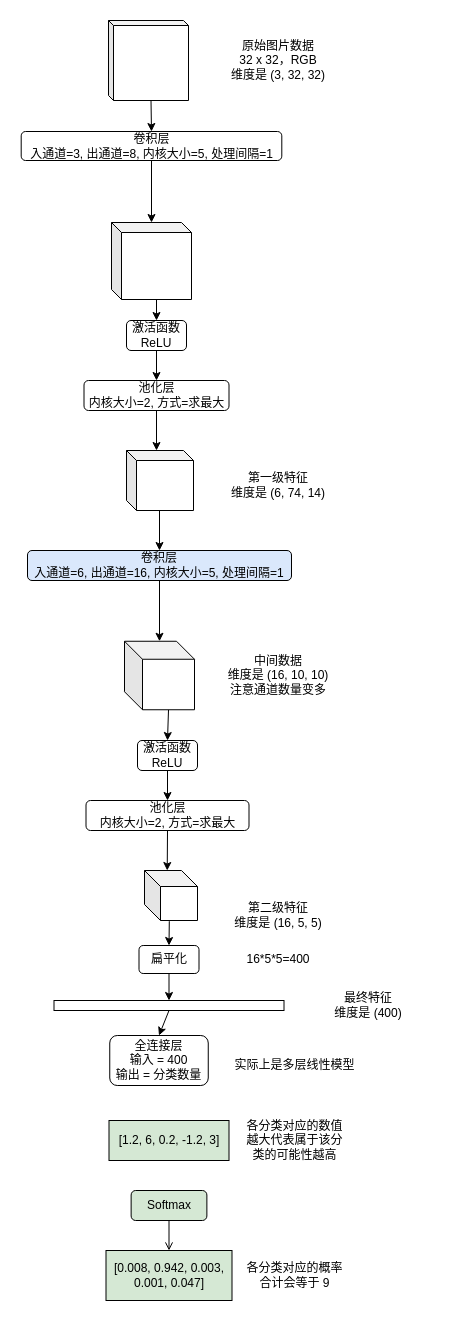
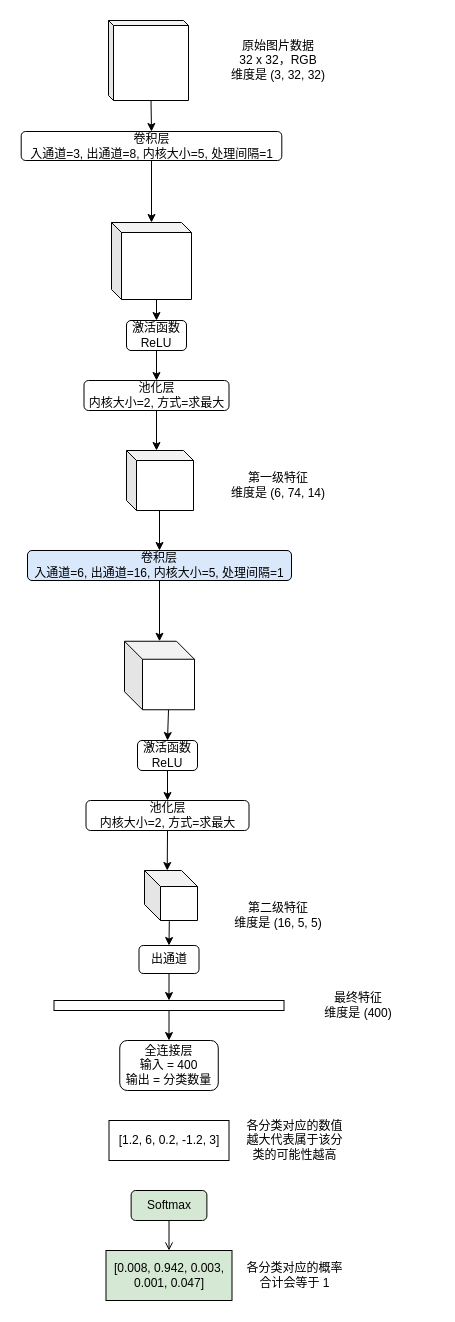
  <mxCell id="0" />
  <mxCell id="1" parent="0" />
  <mxCell id="2" style="edgeStyle=none;rounded=0;orthogonalLoop=1;jettySize=auto;html=1;exitX=0;exitY=0;exitDx=42.5;exitDy=80;exitPerimeter=0;entryX=0.5;entryY=0;entryDx=0;entryDy=0;" parent="1" source="3" target="6" edge="1"><mxGeometry relative="1" as="geometry" /></mxCell>
  <mxCell id="3" value="" style="shape=cube;whiteSpace=wrap;html=1;boundedLbl=1;backgroundOutline=1;darkOpacity=0.05;darkOpacity2=0.1;size=5;" parent="1" vertex="1"><mxGeometry x="108" y="20" width="80" height="80" as="geometry" /></mxCell>
  <mxCell id="4" value="原始图片数据&lt;br&gt;32 x 32，RGB&lt;br&gt;维度是 (3, 32, 32)" style="text;html=1;strokeColor=none;fillColor=none;align=center;verticalAlign=middle;whiteSpace=wrap;rounded=0;" parent="1" vertex="1"><mxGeometry x="213" y="35" width="130" height="50" as="geometry" /></mxCell>
  <mxCell id="5" style="edgeStyle=none;rounded=0;orthogonalLoop=1;jettySize=auto;html=1;exitX=0.5;exitY=1;exitDx=0;exitDy=0;entryX=0;entryY=0;entryDx=35;entryDy=0;entryPerimeter=0;" parent="1" source="6" edge="1"><mxGeometry relative="1" as="geometry"><mxPoint x="151" y="222" as="targetPoint" /></mxGeometry></mxCell>
  <mxCell id="6" value="卷积层&lt;br&gt;&amp;nbsp;入通道=3, 出通道=8,&amp;nbsp;内核大小=5, 处理间隔=1&amp;nbsp;" style="rounded=1;whiteSpace=wrap;html=1;" parent="1" vertex="1"><mxGeometry x="20.69" y="131" width="260.62" height="29" as="geometry" /></mxCell>
  <mxCell id="7" style="edgeStyle=none;rounded=0;orthogonalLoop=1;jettySize=auto;html=1;exitX=0;exitY=0;exitDx=45;exitDy=77;exitPerimeter=0;entryX=0.5;entryY=0;entryDx=0;entryDy=0;" parent="1" source="8" target="15" edge="1"><mxGeometry relative="1" as="geometry" /></mxCell>
  <mxCell id="8" value="" style="shape=cube;whiteSpace=wrap;html=1;boundedLbl=1;backgroundOutline=1;darkOpacity=0.05;darkOpacity2=0.1;size=10;" parent="1" vertex="1"><mxGeometry x="111" y="222" width="80" height="77" as="geometry" /></mxCell>
  <mxCell id="9" style="edgeStyle=none;rounded=0;orthogonalLoop=1;jettySize=auto;html=1;exitX=0.5;exitY=1;exitDx=0;exitDy=0;entryX=0;entryY=0;entryDx=30;entryDy=0;entryPerimeter=0;" parent="1" source="10" target="12" edge="1"><mxGeometry relative="1" as="geometry" /></mxCell>
  <mxCell id="10" value="池化层&lt;br&gt;内核大小=2, 方式=求最大" style="rounded=1;whiteSpace=wrap;html=1;" parent="1" vertex="1"><mxGeometry x="83.5" y="380" width="145" height="30" as="geometry" /></mxCell>
  <mxCell id="11" style="edgeStyle=none;rounded=0;orthogonalLoop=1;jettySize=auto;html=1;entryX=0.5;entryY=0;entryDx=0;entryDy=0;" parent="1" target="17" edge="1"><mxGeometry relative="1" as="geometry"><mxPoint x="159" y="510" as="sourcePoint" /></mxGeometry></mxCell>
  <mxCell id="12" value="" style="shape=cube;whiteSpace=wrap;html=1;boundedLbl=1;backgroundOutline=1;darkOpacity=0.05;darkOpacity2=0.1;size=10;" parent="1" vertex="1"><mxGeometry x="126" y="450" width="67" height="60" as="geometry" /></mxCell>
  <mxCell id="13" value="第一级特征&lt;br&gt;维度是 (6, 74, 14)" style="text;html=1;strokeColor=none;fillColor=none;align=center;verticalAlign=middle;whiteSpace=wrap;rounded=0;" parent="1" vertex="1"><mxGeometry x="213" y="460" width="130" height="50" as="geometry" /></mxCell>
  <mxCell id="14" style="edgeStyle=none;rounded=0;orthogonalLoop=1;jettySize=auto;html=1;exitX=0.5;exitY=1;exitDx=0;exitDy=0;entryX=0.5;entryY=0;entryDx=0;entryDy=0;" parent="1" source="15" target="10" edge="1"><mxGeometry relative="1" as="geometry" /></mxCell>
  <mxCell id="15" value="激活函数&lt;br&gt;ReLU" style="rounded=1;whiteSpace=wrap;html=1;" parent="1" vertex="1"><mxGeometry x="126" y="320" width="60" height="30" as="geometry" /></mxCell>
  <mxCell id="16" style="edgeStyle=none;rounded=0;orthogonalLoop=1;jettySize=auto;html=1;exitX=0.5;exitY=1;exitDx=0;exitDy=0;" parent="1" source="17" target="20" edge="1"><mxGeometry relative="1" as="geometry" /></mxCell>
  <mxCell id="17" value="卷积层&lt;br&gt;&amp;nbsp;入通道=6, 出通道=16,&amp;nbsp;内核大小=5, 处理间隔=1&amp;nbsp;" style="rounded=1;whiteSpace=wrap;html=1;fillColor=#dae8fc;" parent="1" vertex="1"><mxGeometry x="27" y="550" width="264" height="30" as="geometry" /></mxCell>
- <mxCell id="18" value="中间数据&lt;br&gt;维度是 (16, 10, 10)&lt;br&gt;注意通道数量变多" style="text;html=1;strokeColor=none;fillColor=none;align=center;verticalAlign=middle;whiteSpace=wrap;rounded=0;" parent="1" vertex="1"><mxGeometry x="213" y="650" width="130" height="50" as="geometry" /></mxCell>
  <mxCell id="19" style="edgeStyle=none;rounded=0;orthogonalLoop=1;jettySize=auto;html=1;exitX=0;exitY=0;exitDx=44;exitDy=68.5;exitPerimeter=0;entryX=0.5;entryY=0;entryDx=0;entryDy=0;" parent="1" source="20" target="24" edge="1"><mxGeometry relative="1" as="geometry" /></mxCell>
  <mxCell id="20" value="" style="shape=cube;whiteSpace=wrap;html=1;boundedLbl=1;backgroundOutline=1;darkOpacity=0.05;darkOpacity2=0.1;size=18;" parent="1" vertex="1"><mxGeometry x="124" y="640.75" width="70" height="68.5" as="geometry" /></mxCell>
  <mxCell id="21" style="edgeStyle=none;rounded=0;orthogonalLoop=1;jettySize=auto;html=1;exitX=0.5;exitY=1;exitDx=0;exitDy=0;entryX=0.429;entryY=0;entryDx=0;entryDy=0;entryPerimeter=0;" parent="1" source="22" target="26" edge="1"><mxGeometry relative="1" as="geometry" /></mxCell>
  <mxCell id="22" value="池化层&lt;br&gt;内核大小=2, 方式=求最大" style="rounded=1;whiteSpace=wrap;html=1;" parent="1" vertex="1"><mxGeometry x="85.5" y="800" width="163" height="30" as="geometry" /></mxCell>
  <mxCell id="23" style="edgeStyle=none;rounded=0;orthogonalLoop=1;jettySize=auto;html=1;entryX=0.5;entryY=0;entryDx=0;entryDy=0;" parent="1" source="24" target="22" edge="1"><mxGeometry relative="1" as="geometry" /></mxCell>
  <mxCell id="24" value="激活函数&lt;br&gt;ReLU" style="rounded=1;whiteSpace=wrap;html=1;" parent="1" vertex="1"><mxGeometry x="137" y="740" width="60" height="30" as="geometry" /></mxCell>
  <mxCell id="25" style="edgeStyle=none;rounded=0;orthogonalLoop=1;jettySize=auto;html=1;exitX=0.468;exitY=1.014;exitDx=0;exitDy=0;exitPerimeter=0;entryX=0.5;entryY=0;entryDx=0;entryDy=0;" parent="1" source="26" target="31" edge="1"><mxGeometry relative="1" as="geometry" /></mxCell>
  <mxCell id="26" value="" style="shape=cube;whiteSpace=wrap;html=1;boundedLbl=1;backgroundOutline=1;darkOpacity=0.05;darkOpacity2=0.1;size=16;" parent="1" vertex="1"><mxGeometry x="144" y="870" width="53" height="50" as="geometry" /></mxCell>
  <mxCell id="27" value="第二级特征&lt;br&gt;维度是 (16, 5, 5)" style="text;html=1;strokeColor=none;fillColor=none;align=center;verticalAlign=middle;whiteSpace=wrap;rounded=0;" parent="1" vertex="1"><mxGeometry x="213" y="890" width="130" height="50" as="geometry" /></mxCell>
  <mxCell id="28" style="edgeStyle=none;rounded=0;orthogonalLoop=1;jettySize=auto;html=1;exitX=0.5;exitY=1;exitDx=0;exitDy=0;entryX=0.5;entryY=0;entryDx=0;entryDy=0;" parent="1" source="29" target="34" edge="1"><mxGeometry relative="1" as="geometry" /></mxCell>
  <mxCell id="29" value="" style="rounded=0;whiteSpace=wrap;html=1;" parent="1" vertex="1"><mxGeometry x="53.5" y="1000" width="230" height="10" as="geometry" /></mxCell>
  <mxCell id="30" style="edgeStyle=none;rounded=0;orthogonalLoop=1;jettySize=auto;html=1;exitX=0.5;exitY=1;exitDx=0;exitDy=0;entryX=0.5;entryY=0;entryDx=0;entryDy=0;" parent="1" source="31" target="29" edge="1"><mxGeometry relative="1" as="geometry" /></mxCell>
- <mxCell id="31" value="扁平化" style="rounded=1;whiteSpace=wrap;html=1;" parent="1" vertex="1"><mxGeometry x="138.5" y="945" width="60" height="28" as="geometry" /></mxCell>
- <mxCell id="32" value="最终特征&lt;br&gt;维度是 (400)" style="text;html=1;strokeColor=none;fillColor=none;align=center;verticalAlign=middle;whiteSpace=wrap;rounded=0;" parent="1" vertex="1"><mxGeometry x="303" y="980" width="130" height="50" as="geometry" /></mxCell>
- <mxCell id="33" value="16*5*5=400" style="text;html=1;strokeColor=none;fillColor=none;align=center;verticalAlign=middle;whiteSpace=wrap;rounded=0;" parent="1" vertex="1"><mxGeometry x="238.25" y="949" width="79.5" height="20" as="geometry" /></mxCell>
- <mxCell id="34" value="全连接层&lt;br&gt;输入 = 400&lt;br&gt;输出 = 分类数量" style="rounded=1;whiteSpace=wrap;html=1;" parent="1" vertex="1"><mxGeometry x="109.25" y="1035" width="98.5" height="50" as="geometry" /></mxCell>
- <mxCell id="35" value="实际上是多层线性模型" style="text;html=1;strokeColor=none;fillColor=none;align=center;verticalAlign=middle;whiteSpace=wrap;rounded=0;" parent="1" vertex="1"><mxGeometry x="226.5" y="1055" width="135.25" height="20" as="geometry" /></mxCell>
- <mxCell id="36" value="[1.2, 6, 0.2, -1.2, 3]" style="rounded=0;whiteSpace=wrap;html=1;fillColor=#d5e8d4;" parent="1" vertex="1"><mxGeometry x="108.5" y="1120" width="120" height="40" as="geometry" /></mxCell>
+ <mxCell id="31" value="出通道" style="rounded=1;whiteSpace=wrap;html=1;" parent="1" vertex="1"><mxGeometry x="138.5" y="945" width="60" height="28" as="geometry" /></mxCell>
+ <mxCell id="32" value="最终特征&lt;br&gt;维度是 (400)" style="text;html=1;strokeColor=none;fillColor=none;align=center;verticalAlign=middle;whiteSpace=wrap;rounded=0;" parent="1" vertex="1"><mxGeometry x="293" y="980" width="130" height="50" as="geometry" /></mxCell>
+ <mxCell id="34" value="全连接层&lt;br&gt;输入 = 400&lt;br&gt;输出 = 分类数量" style="rounded=1;whiteSpace=wrap;html=1;" parent="1" vertex="1"><mxGeometry x="119.25" y="1040" width="98.5" height="50" as="geometry" /></mxCell>
+ <mxCell id="36" value="[1.2, 6, 0.2, -1.2, 3]" style="rounded=0;whiteSpace=wrap;html=1;" parent="1" vertex="1"><mxGeometry x="108.5" y="1120" width="120" height="40" as="geometry" /></mxCell>
  <mxCell id="37" value="各分类对应的数值&lt;br&gt;越大代表属于该分类的可能性越高" style="text;html=1;strokeColor=none;fillColor=none;align=center;verticalAlign=middle;whiteSpace=wrap;rounded=0;" parent="1" vertex="1"><mxGeometry x="241.62" y="1120" width="105" height="40" as="geometry" /></mxCell>
  <mxCell id="38" style="edgeStyle=none;rounded=0;orthogonalLoop=1;jettySize=auto;html=1;exitX=0.5;exitY=1;exitDx=0;exitDy=0;entryX=0.5;entryY=0;entryDx=0;entryDy=0;endArrow=open;" parent="1" source="39" target="40" edge="1"><mxGeometry relative="1" as="geometry" /></mxCell>
  <mxCell id="39" value="Softmax" style="rounded=1;whiteSpace=wrap;html=1;fillColor=#d5e8d4;" parent="1" vertex="1"><mxGeometry x="130.63" y="1190" width="75.75" height="30" as="geometry" /></mxCell>
  <mxCell id="40" value="[0.008, 0.942, 0.003, 0.001, 0.047]" style="rounded=0;whiteSpace=wrap;html=1;fillColor=#d5e8d4;" parent="1" vertex="1"><mxGeometry x="105.5" y="1250" width="126" height="50" as="geometry" /></mxCell>
- <mxCell id="41" value="各分类对应的概率&lt;br&gt;合计会等于 9" style="text;html=1;strokeColor=none;fillColor=none;align=center;verticalAlign=middle;whiteSpace=wrap;rounded=0;" parent="1" vertex="1"><mxGeometry x="241.62" y="1255" width="105" height="40" as="geometry" /></mxCell>
+ <mxCell id="41" value="各分类对应的概率&lt;br&gt;合计会等于 1" style="text;html=1;strokeColor=none;fillColor=none;align=center;verticalAlign=middle;whiteSpace=wrap;rounded=0;" parent="1" vertex="1"><mxGeometry x="241.62" y="1255" width="105" height="40" as="geometry" /></mxCell>
